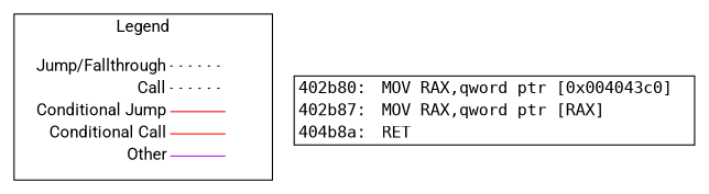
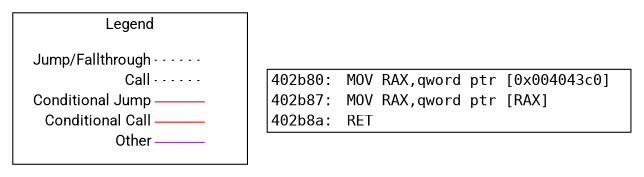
  digraph {
    newrank=true
    fontname=Roboto
    node [shape=plaintext fontname=Roboto]
    edge [color=black style=solid arrowhead=diamond fontname=Roboto]
    n1 [label=<<table border="0" cellpadding="2" cellspacing="0" cellborder="0">                   <tr><td align="right" port="i1">Jump/Fallthrough</td></tr>                   <tr><td align="right" port="i2">Call</td></tr>                   <tr><td align="right" port="i3">Conditional Jump</td></tr>                   <tr><td align="right" port="i4">Conditional Call</td></tr>                   <tr><td align="right" port="i5">Other</td></tr>                </table>>]
    n2 [label=<<table border="0" cellpadding="2" cellspacing="0" cellborder="0">                    <tr><td port="i1">&nbsp;</td></tr>                    <tr><td port="i2">&nbsp;</td></tr>                    <tr><td port="i3">&nbsp;</td></tr>                    <tr><td port="i4">&nbsp;</td></tr>                    <tr><td port="i5">&nbsp;</td></tr>                 </table>>]
-   n3 [label=<     <TABLE BORDER="1" CELLBORDER="0" CELLSPACING="0">       <TR>         <TD PORT="insn_402b80" ALIGN="RIGHT"><FONT FACE="monospace">402b80: </FONT></TD>         <TD ALIGN="LEFT"><FONT FACE="monospace">MOV RAX,qword ptr [0x004043c0]</FONT></TD>         <TD>&nbsp;&nbsp;&nbsp;</TD> // for spacing       </TR>       <TR>         <TD PORT="insn_402b87" ALIGN="RIGHT"><FONT FACE="monospace">402b87: </FONT></TD>         <TD ALIGN="LEFT"><FONT FACE="monospace">MOV RAX,qword ptr [RAX]</FONT></TD>         <TD>&nbsp;&nbsp;&nbsp;</TD> // for spacing       </TR>       <TR>         <TD PORT="insn_402b8a" ALIGN="RIGHT"><FONT FACE="monospace">404b8a: </FONT></TD>         <TD ALIGN="LEFT"><FONT FACE="monospace">RET</FONT></TD>         <TD>&nbsp;&nbsp;&nbsp;</TD> // for spacing       </TR>     </TABLE>>]
+   n3 [label=<     <TABLE BORDER="1" CELLBORDER="0" CELLSPACING="0">       <TR>         <TD PORT="insn_402b80" ALIGN="RIGHT"><FONT FACE="monospace">402b80: </FONT></TD>         <TD ALIGN="LEFT"><FONT FACE="monospace">MOV RAX,qword ptr [0x004043c0]</FONT></TD>         <TD>&nbsp;&nbsp;&nbsp;</TD> // for spacing       </TR>       <TR>         <TD PORT="insn_402b87" ALIGN="RIGHT"><FONT FACE="monospace">402b87: </FONT></TD>         <TD ALIGN="LEFT"><FONT FACE="monospace">MOV RAX,qword ptr [RAX]</FONT></TD>         <TD>&nbsp;&nbsp;&nbsp;</TD> // for spacing       </TR>       <TR>         <TD PORT="insn_402b8a" ALIGN="RIGHT"><FONT FACE="monospace">402b8a: </FONT></TD>         <TD ALIGN="LEFT"><FONT FACE="monospace">RET</FONT></TD>         <TD>&nbsp;&nbsp;&nbsp;</TD> // for spacing       </TR>     </TABLE>>]
    subgraph cluster_1 {
      label=Legend
      rank=same
      n1
      n2
    }
    n1 -> n2 [headport="i1:w" style=dotted tailport="i1:e"]
    n1 -> n2 [headport="i2:w" style=dotted tailport="i2:e"]
    n1 -> n2 [color=red headport="i3:w" tailport="i3:e" arrowhead=box]
    n1 -> n2 [color=red headport="i4:w" tailport="i4:e"]
    n1 -> n2 [color=purple headport="i5:w" tailport="i5:e" arrowhead=vee]
  }
